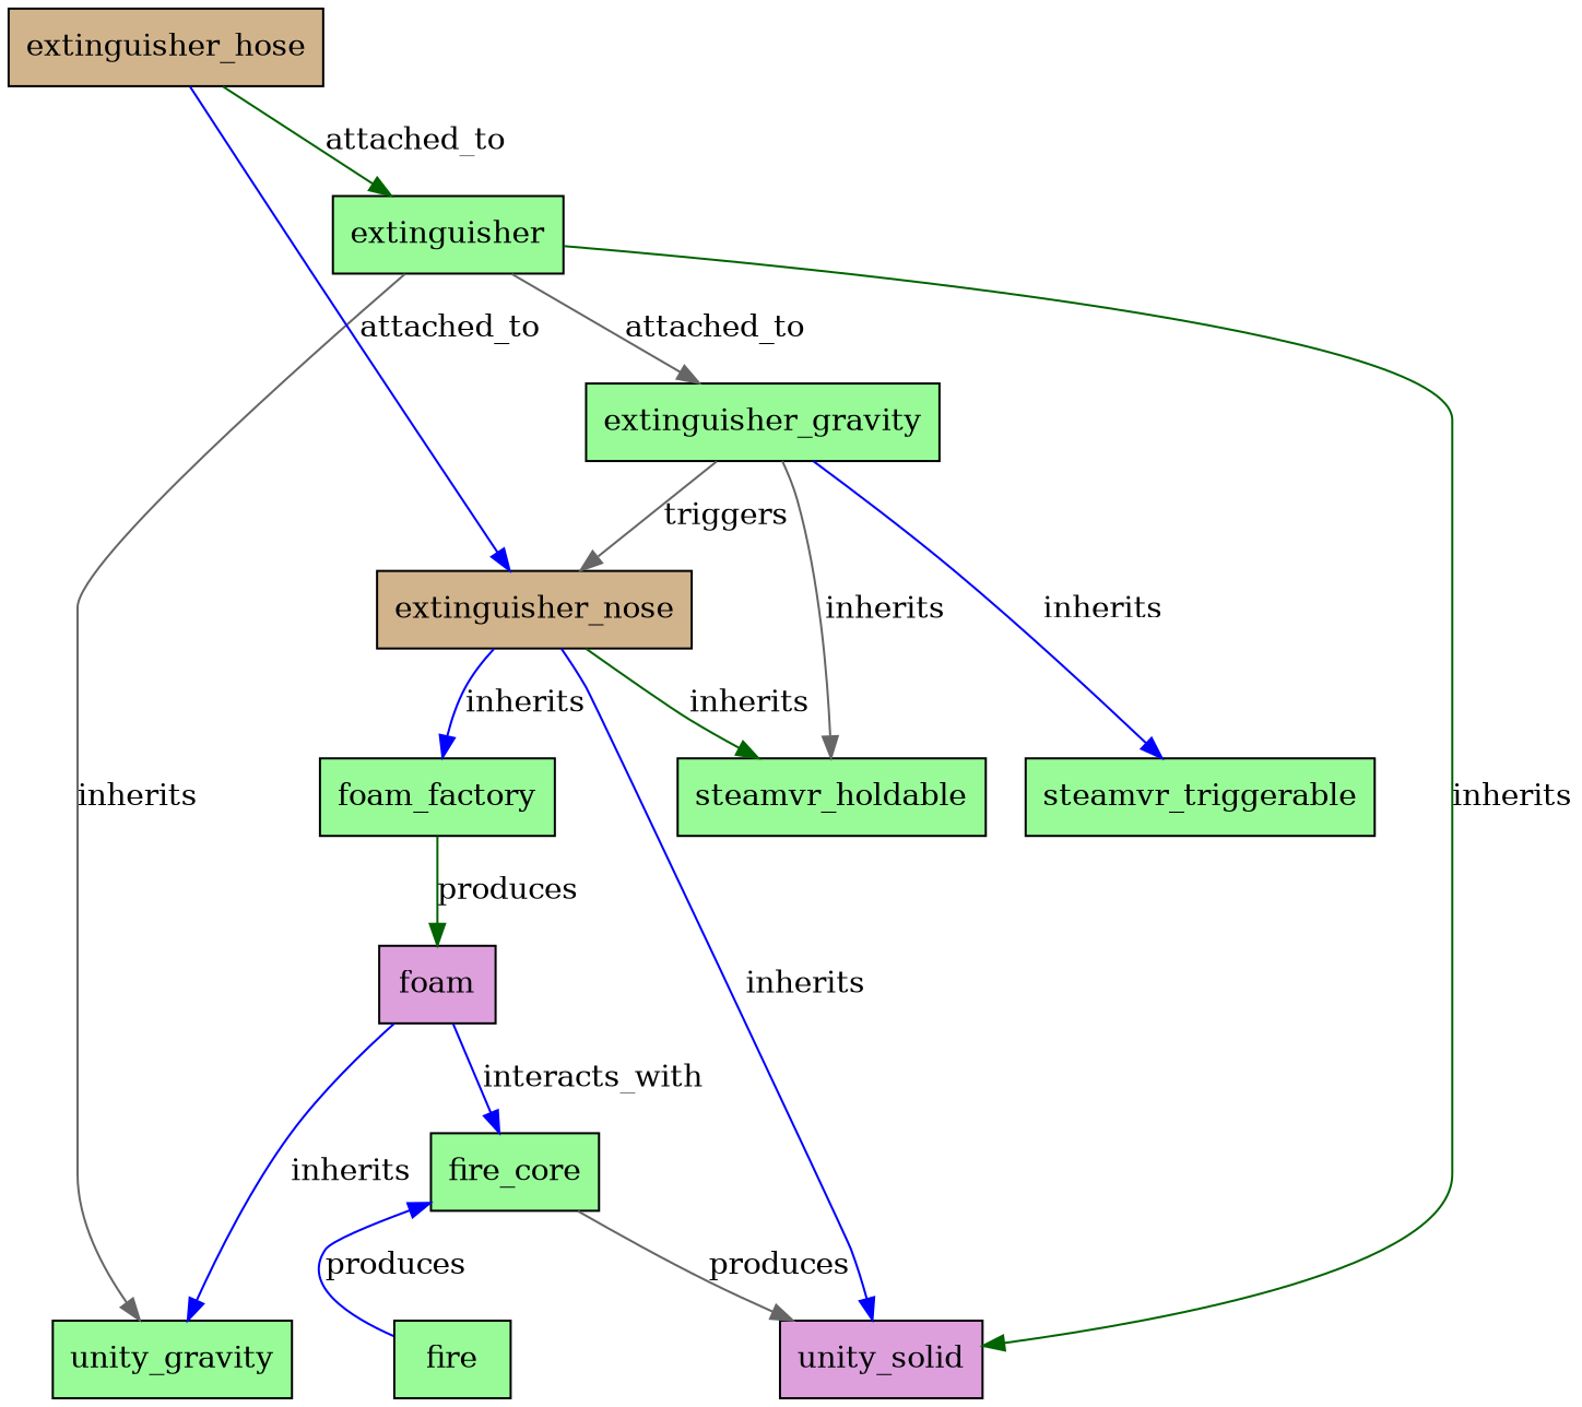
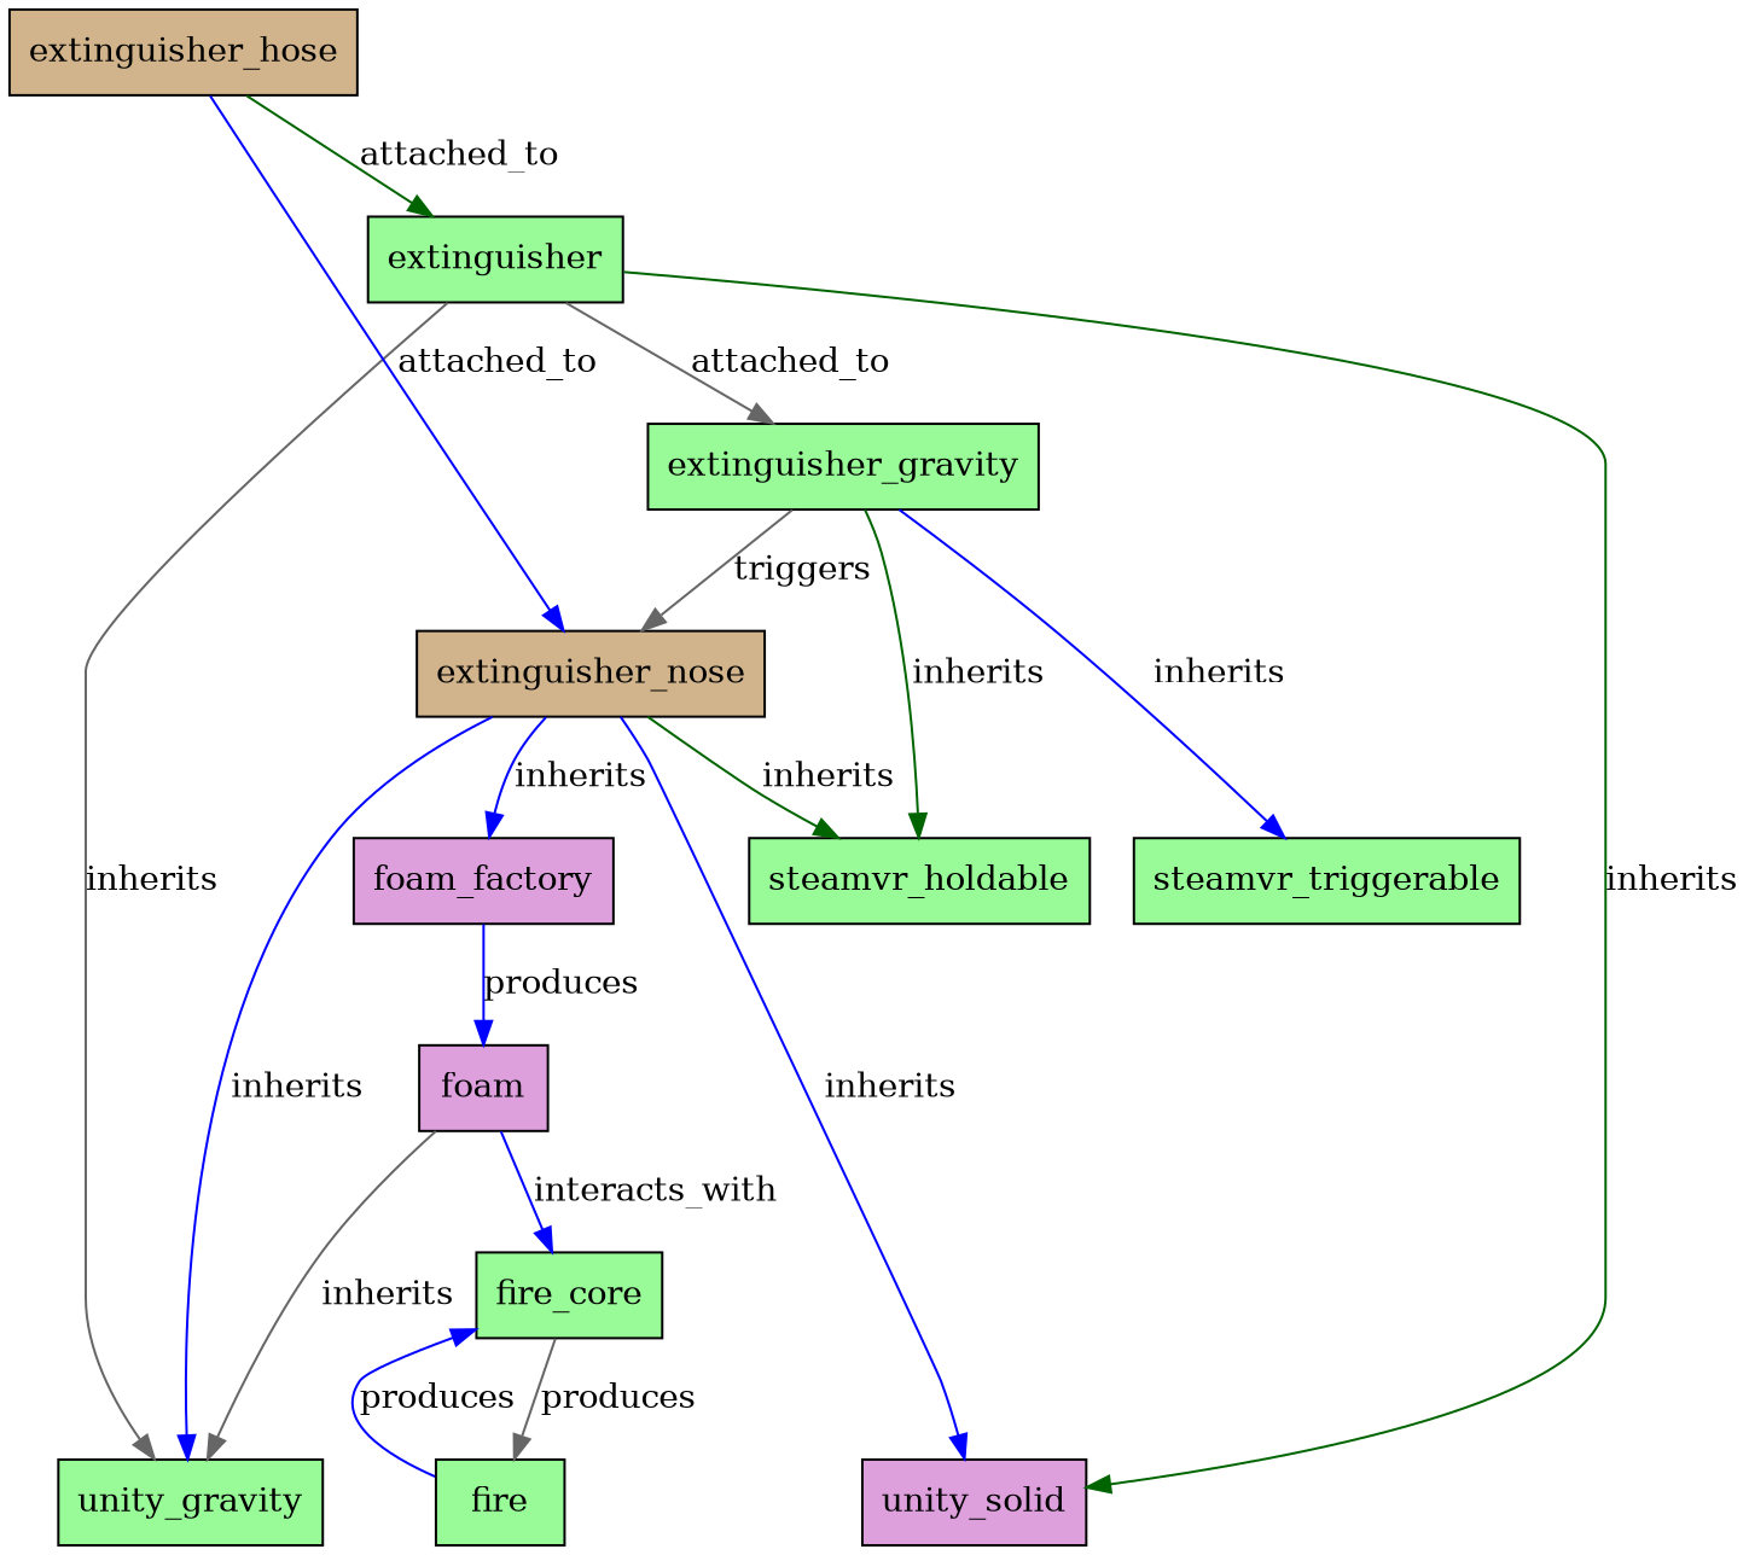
  digraph {
    rankdir=TB
    node [fillcolor=palegreen shape=rectangle style=filled]
    edge [color=blue]
    unity_solid [fillcolor=plum]
    unity_gravity
    steamvr_holdable
    steamvr_triggerable
    fire
    fire_core
    foam [fillcolor=plum]
-   foam_factory
+   foam_factory [fillcolor=plum]
    extinguisher
    n10 [label=extinguisher_gravity]
    extinguisher_nose [fillcolor=tan]
    extinguisher_hose [fillcolor=tan]
    subgraph sub_1 {
      rank=same
      unity_solid
      unity_gravity
    }
    subgraph sub_2 {
      rank=same
      steamvr_holdable
      steamvr_triggerable
    }
    fire -> fire_core [label=produces]
-   fire_core -> unity_solid [color=gray40 label=produces]
-   foam -> unity_gravity [label=inherits]
+   fire_core -> fire [color=gray40 label=produces]
+   foam -> unity_gravity [color=gray40 label=inherits]
    foam -> fire_core [label=interacts_with]
-   foam_factory -> foam [color=darkgreen label=produces]
+   foam_factory -> foam [label=produces]
    extinguisher -> unity_solid [color=darkgreen label=inherits]
    extinguisher -> unity_gravity [color=gray40 label=inherits]
    extinguisher -> n10 [color=gray40 label=attached_to]
-   n10 -> steamvr_holdable [color=gray40 label=inherits]
+   n10 -> steamvr_holdable [color=darkgreen label=inherits]
    n10 -> steamvr_triggerable [label=inherits]
    n10 -> extinguisher_nose [color=gray40 label=triggers]
    extinguisher_nose -> unity_solid [label=inherits]
+   extinguisher_nose -> unity_gravity [label=inherits]
    extinguisher_nose -> steamvr_holdable [color=darkgreen label=inherits]
    extinguisher_nose -> foam_factory [label=inherits]
    extinguisher_hose -> extinguisher [color=darkgreen label=attached_to]
    extinguisher_hose -> extinguisher_nose [label=attached_to]
  }
